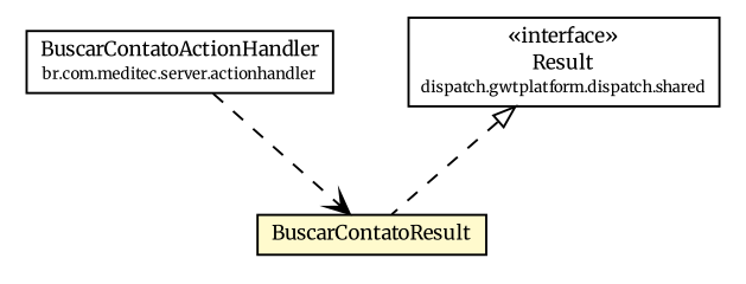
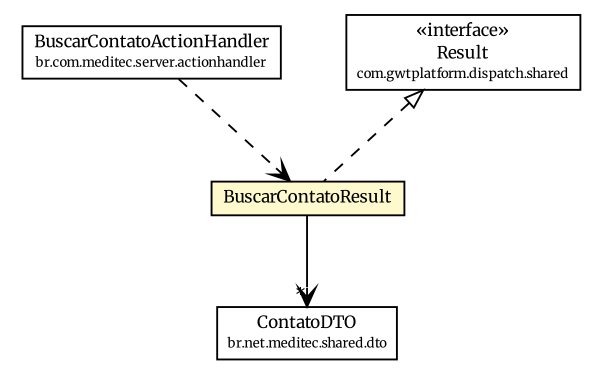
  digraph {
    fontname=Merriweather
    node [fontcolor=black fontname=Merriweather fontsize=9.0 shape=plaintext]
    edge [arrowhead=open color=black fontcolor=black fontname=Merriweather fontsize=10.0 headport=p labelfontname=Helvetica labelfontsize=10 tailport=p style=dashed]
    n1 [label=<<table border="0" cellborder="1" cellspacing="0" cellpadding="2" port="p" bgcolor="lemonChiffon" href="./BuscarContatoResult.html"> 		<tr><td><table border="0" cellspacing="0" cellpadding="1"> 			<tr><td> BuscarContatoResult </td></tr> 		</table></td></tr> 		</table>>]
+   n2 [label=<<table border="0" cellborder="1" cellspacing="0" cellpadding="2" port="p" href="../dto/ContatoDTO.html"> 		<tr><td><table border="0" cellspacing="0" cellpadding="1"> 			<tr><td> ContatoDTO </td></tr> 			<tr><td><font point-size="7.0"> br.net.meditec.shared.dto </font></td></tr> 		</table></td></tr> 		</table>>]
    n3 [label=<<table border="0" cellborder="1" cellspacing="0" cellpadding="2" port="p" href="../../server/actionhandler/BuscarContatoActionHandler.html"> 		<tr><td><table border="0" cellspacing="0" cellpadding="1"> 			<tr><td> BuscarContatoActionHandler </td></tr> 			<tr><td><font point-size="7.0"> br.com.meditec.server.actionhandler </font></td></tr> 		</table></td></tr> 		</table>>]
-   n4 [label=<<table border="0" cellborder="1" cellspacing="0" cellpadding="2" port="p" href="http://java.sun.com/j2se/1.4.2/docs/api/com/gwtplatform/dispatch/shared/Result.html"> 		<tr><td><table border="0" cellspacing="0" cellpadding="1"> 			<tr><td> &laquo;interface&raquo; </td></tr> 			<tr><td> Result </td></tr> 			<tr><td><font point-size="7.0"> dispatch.gwtplatform.dispatch.shared </font></td></tr> 		</table></td></tr> 		</table>>]
+   n4 [label=<<table border="0" cellborder="1" cellspacing="0" cellpadding="2" port="p" href="http://java.sun.com/j2se/1.4.2/docs/api/com/gwtplatform/dispatch/shared/Result.html"> 		<tr><td><table border="0" cellspacing="0" cellpadding="1"> 			<tr><td> &laquo;interface&raquo; </td></tr> 			<tr><td> Result </td></tr> 			<tr><td><font point-size="7.0"> com.gwtplatform.dispatch.shared </font></td></tr> 		</table></td></tr> 		</table>>]
+   n1 -> n2 [headlabel="*" style=""]
    n3 -> n1
    n4 -> n1 [arrowtail=empty dir=back fontsize=10 arrowhead="" color="" fontcolor=""]
  }
